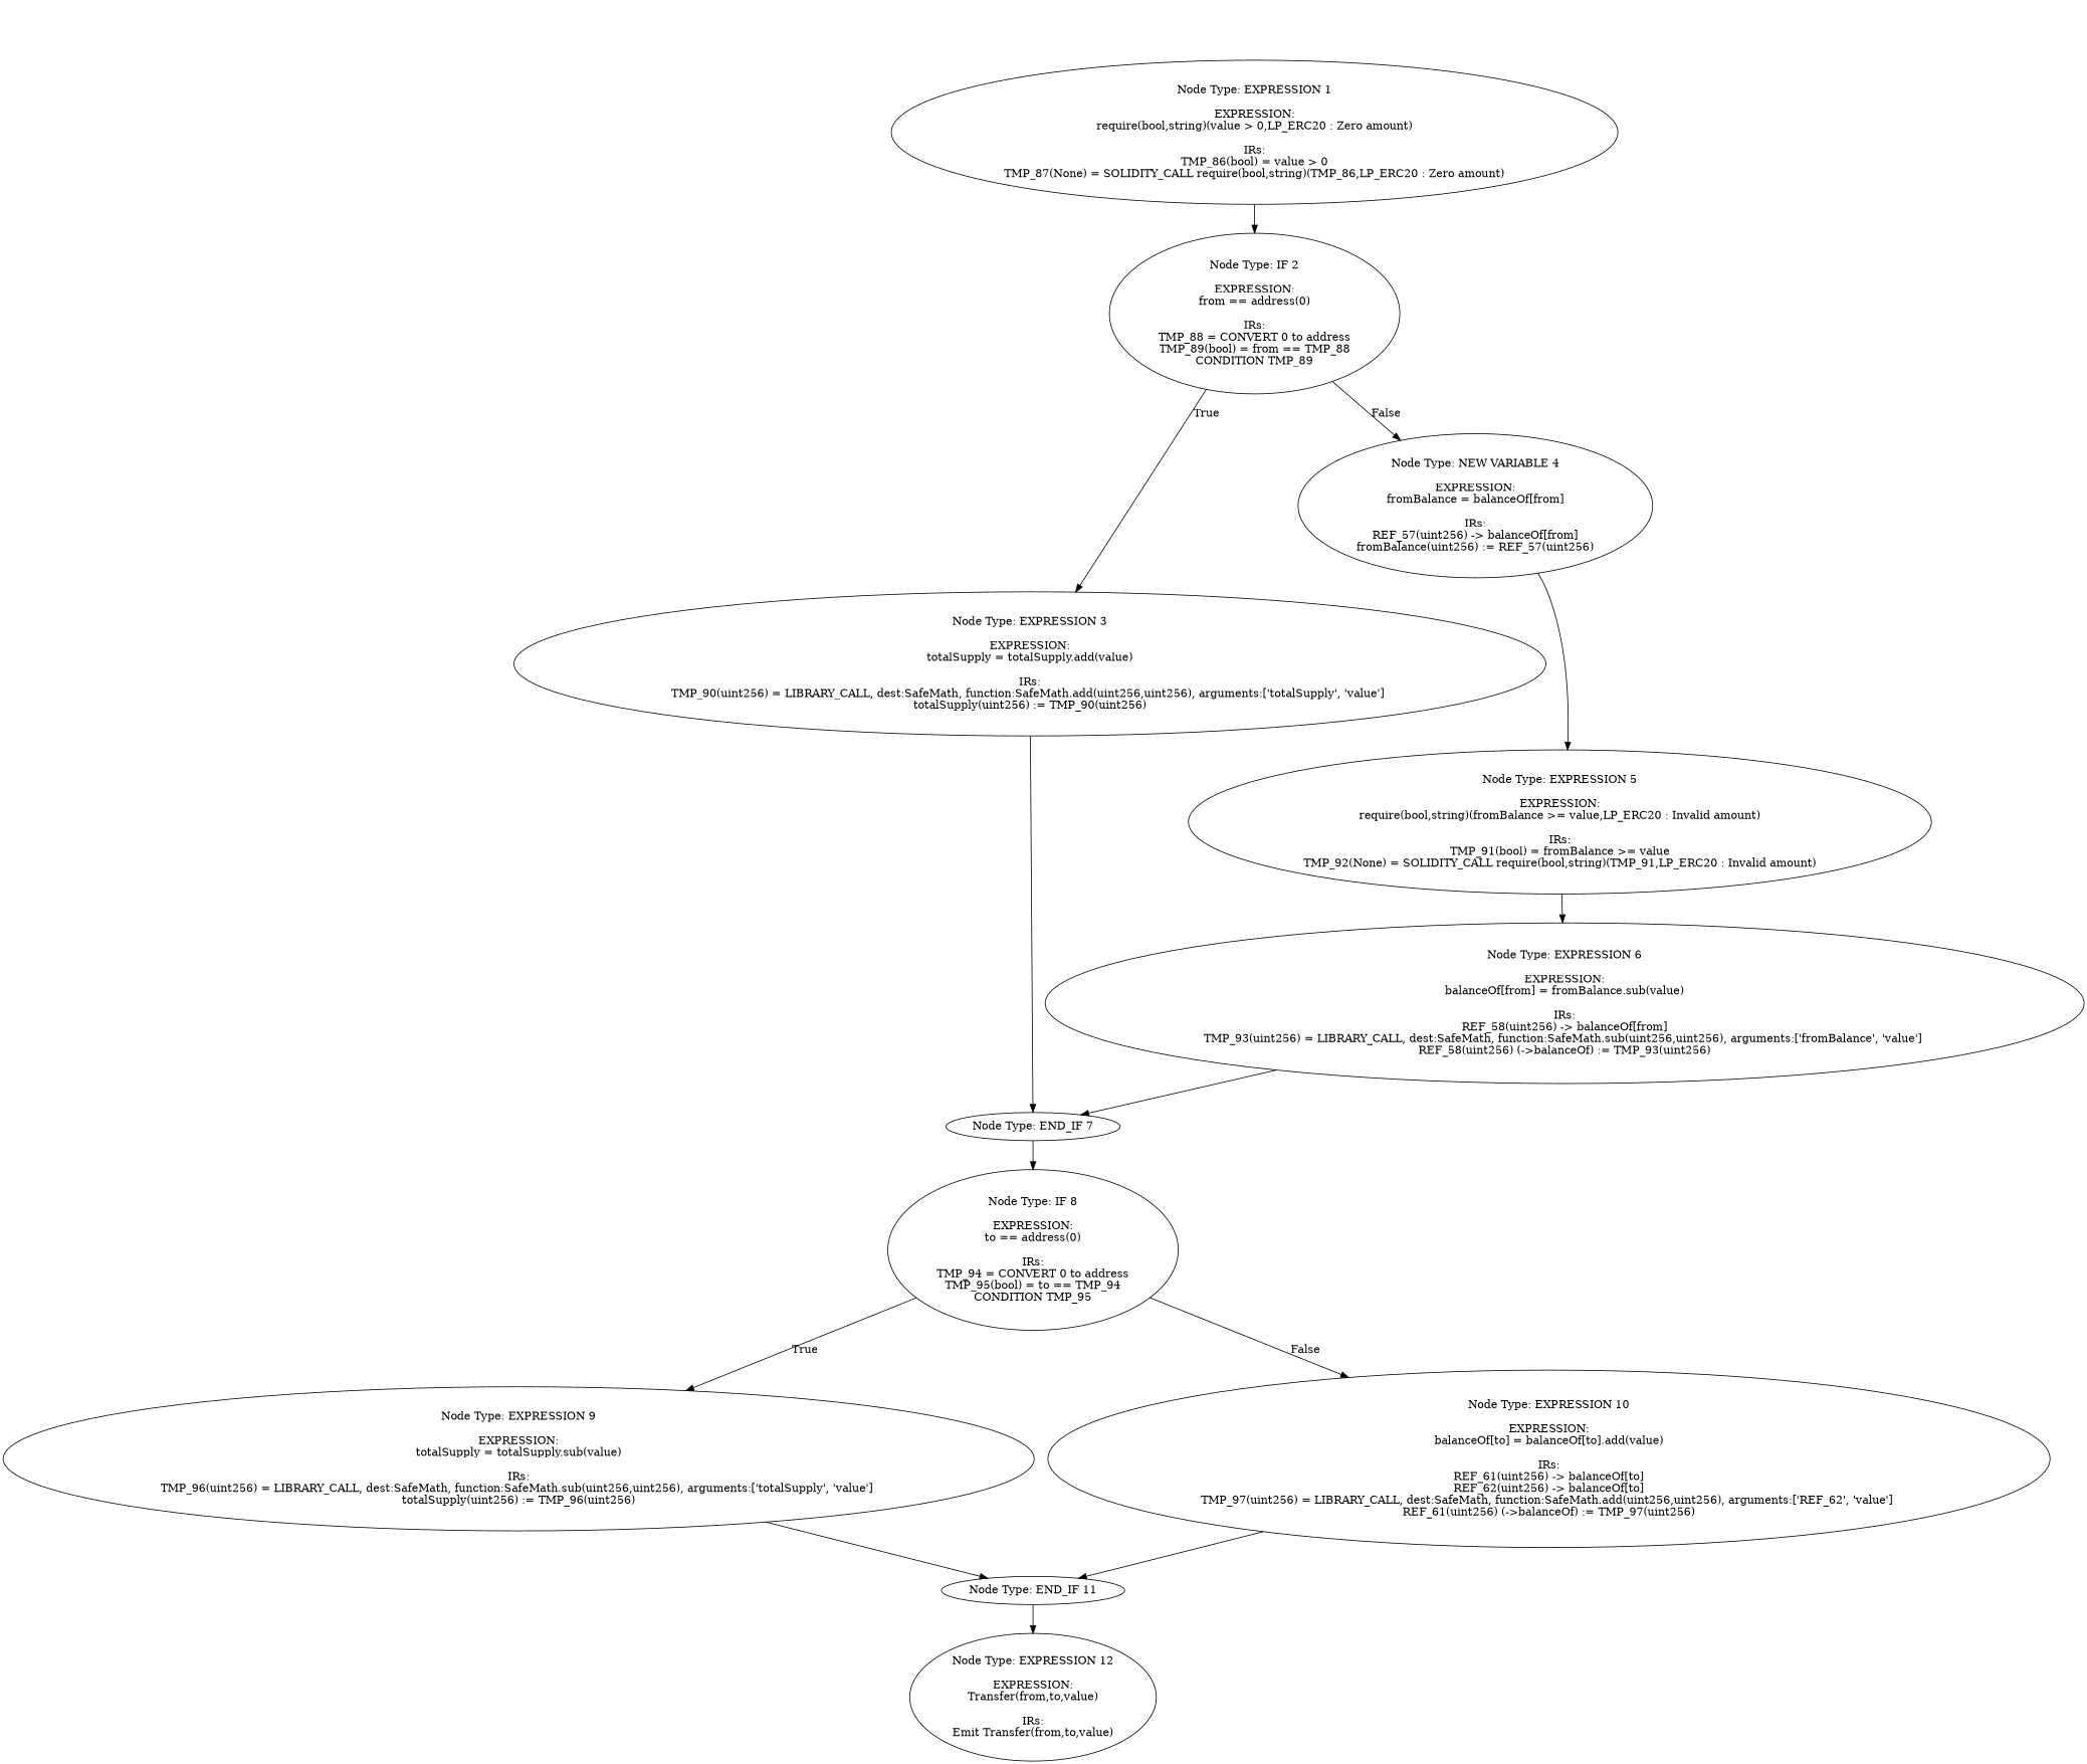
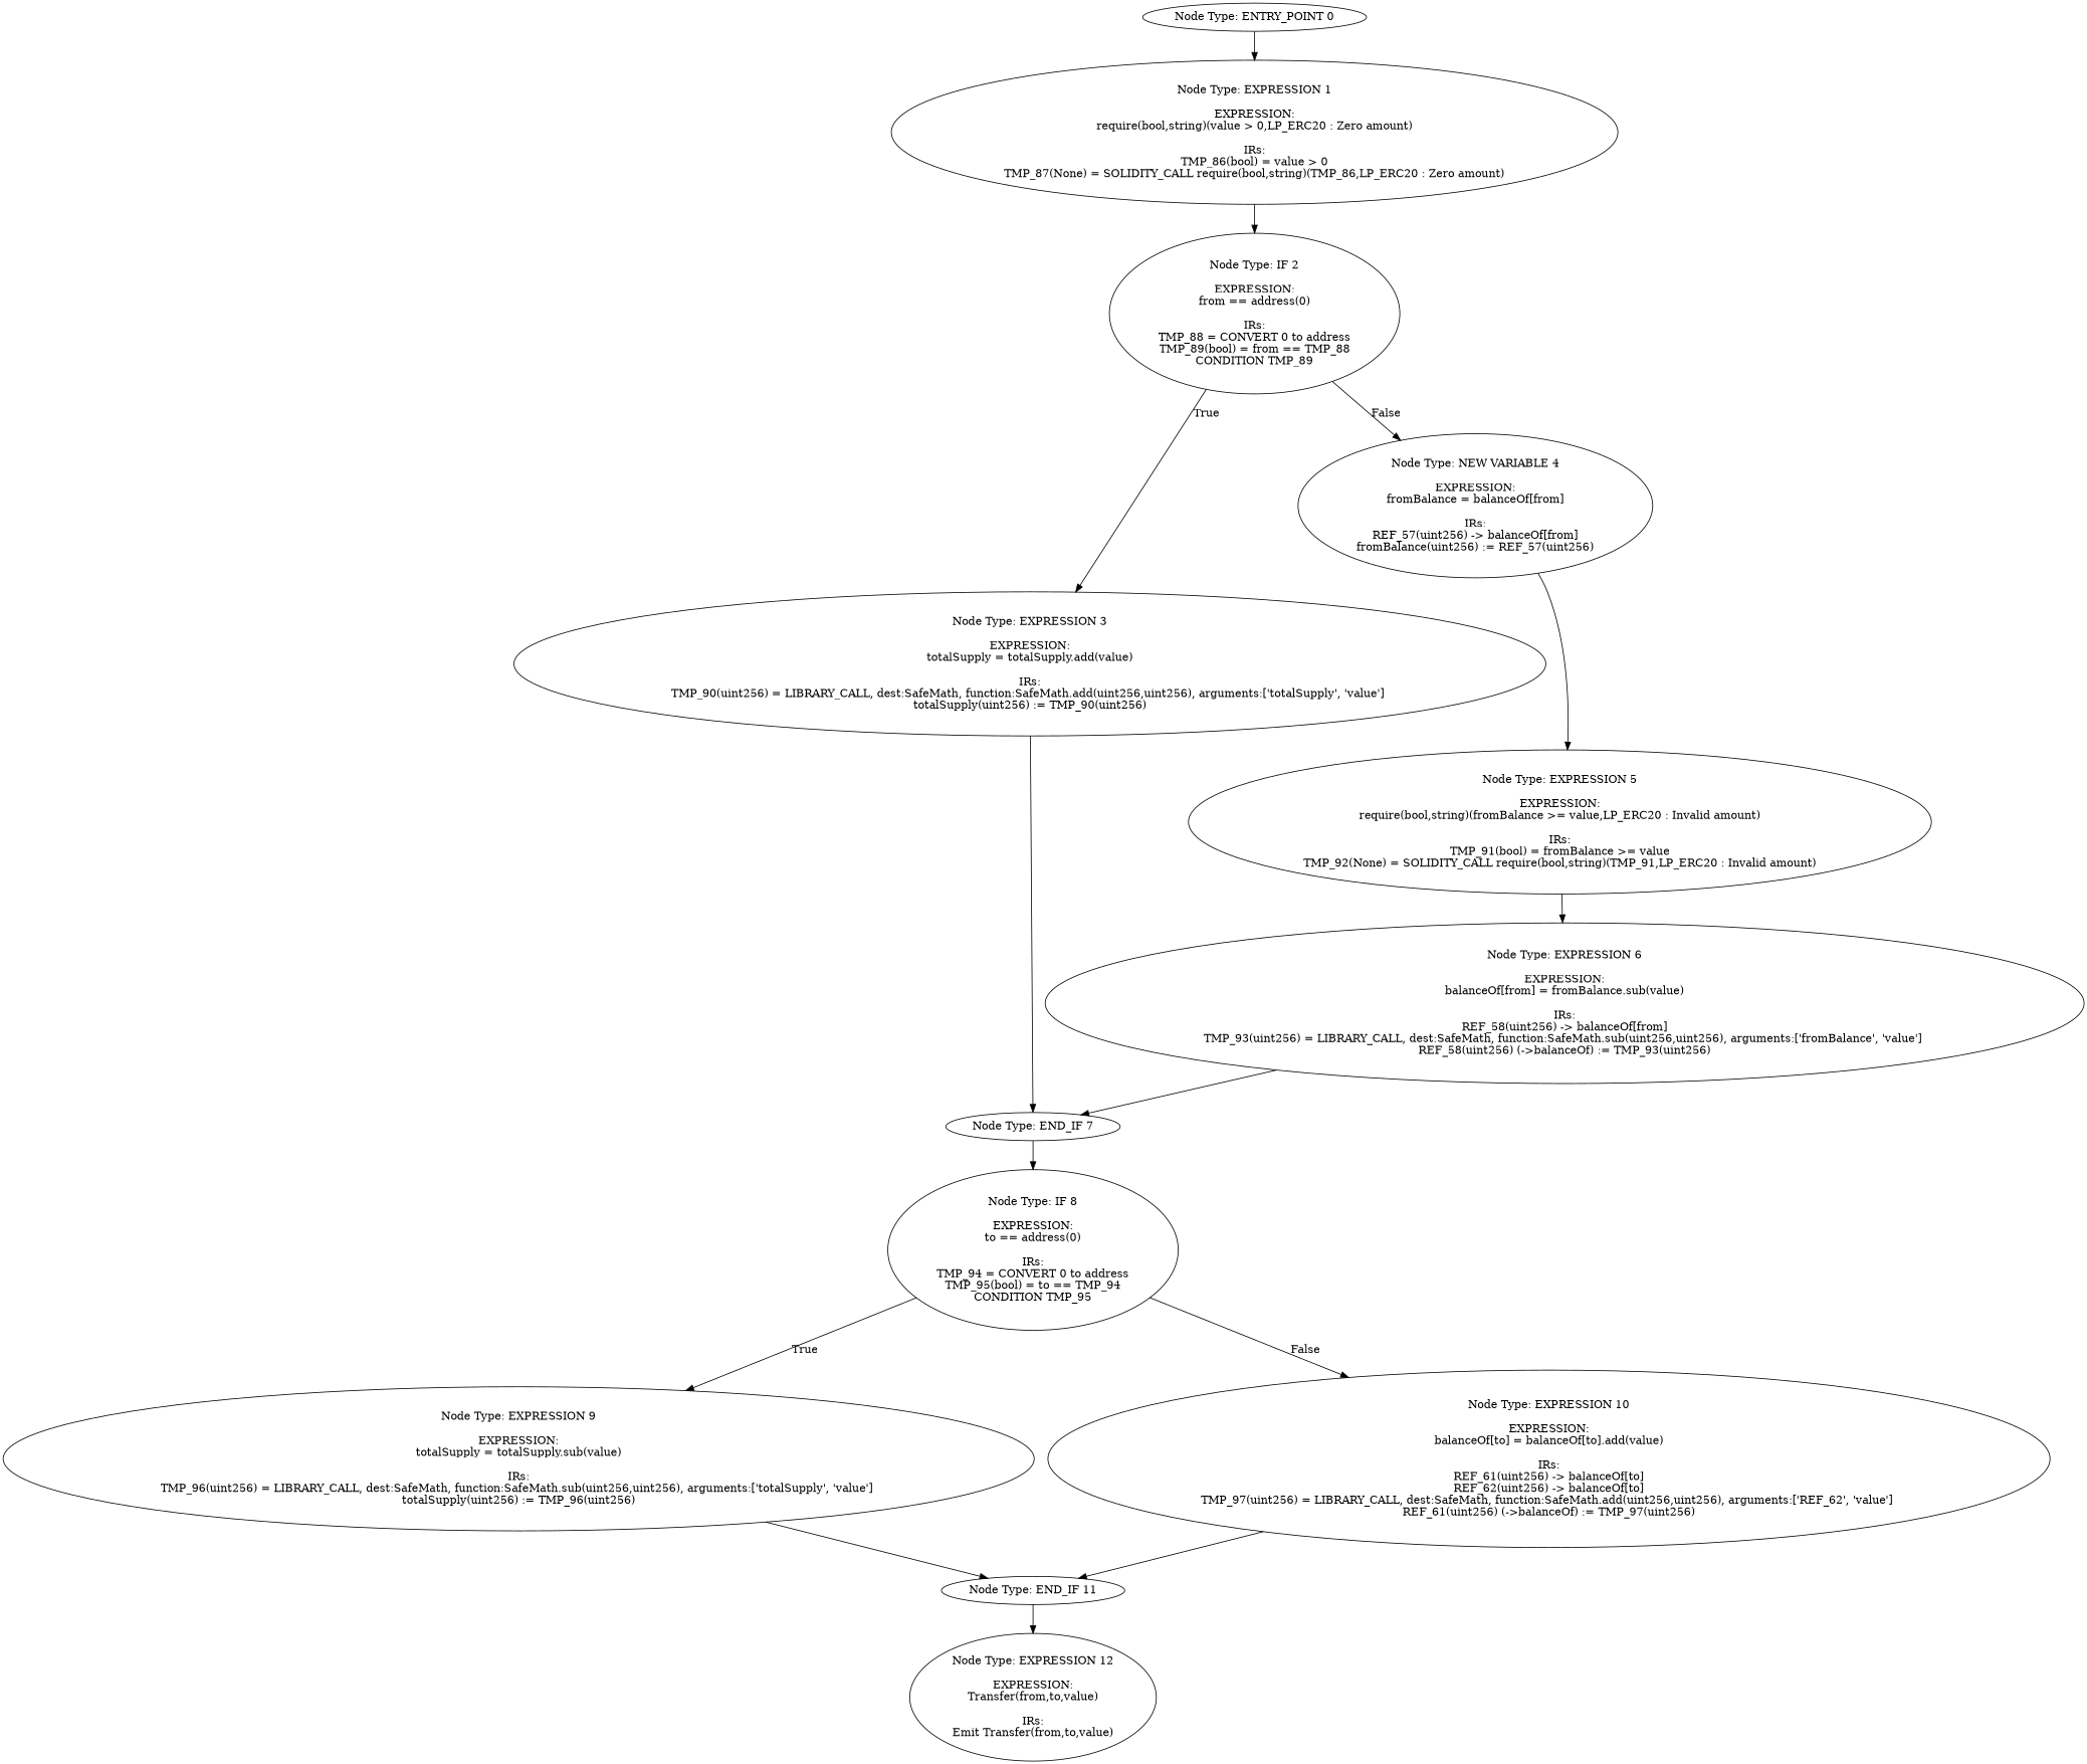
  digraph {
+   n1 [label="Node Type: ENTRY_POINT 0\n"]
    n2 [label="Node Type: EXPRESSION 1\n\nEXPRESSION:\nrequire(bool,string)(value > 0,LP_ERC20 : Zero amount)\n\nIRs:\nTMP_86(bool) = value > 0\nTMP_87(None) = SOLIDITY_CALL require(bool,string)(TMP_86,LP_ERC20 : Zero amount)"]
    n3 [label="Node Type: IF 2\n\nEXPRESSION:\nfrom == address(0)\n\nIRs:\nTMP_88 = CONVERT 0 to address\nTMP_89(bool) = from == TMP_88\nCONDITION TMP_89"]
    n4 [label="Node Type: EXPRESSION 3\n\nEXPRESSION:\ntotalSupply = totalSupply.add(value)\n\nIRs:\nTMP_90(uint256) = LIBRARY_CALL, dest:SafeMath, function:SafeMath.add(uint256,uint256), arguments:['totalSupply', 'value'] \ntotalSupply(uint256) := TMP_90(uint256)"]
    n5 [label="Node Type: NEW VARIABLE 4\n\nEXPRESSION:\nfromBalance = balanceOf[from]\n\nIRs:\nREF_57(uint256) -> balanceOf[from]\nfromBalance(uint256) := REF_57(uint256)"]
    n6 [label="Node Type: END_IF 7\n"]
    n7 [label="Node Type: EXPRESSION 5\n\nEXPRESSION:\nrequire(bool,string)(fromBalance >= value,LP_ERC20 : Invalid amount)\n\nIRs:\nTMP_91(bool) = fromBalance >= value\nTMP_92(None) = SOLIDITY_CALL require(bool,string)(TMP_91,LP_ERC20 : Invalid amount)"]
    n8 [label="Node Type: IF 8\n\nEXPRESSION:\nto == address(0)\n\nIRs:\nTMP_94 = CONVERT 0 to address\nTMP_95(bool) = to == TMP_94\nCONDITION TMP_95"]
    n9 [label="Node Type: EXPRESSION 6\n\nEXPRESSION:\nbalanceOf[from] = fromBalance.sub(value)\n\nIRs:\nREF_58(uint256) -> balanceOf[from]\nTMP_93(uint256) = LIBRARY_CALL, dest:SafeMath, function:SafeMath.sub(uint256,uint256), arguments:['fromBalance', 'value'] \nREF_58(uint256) (->balanceOf) := TMP_93(uint256)"]
    n10 [label="Node Type: EXPRESSION 9\n\nEXPRESSION:\ntotalSupply = totalSupply.sub(value)\n\nIRs:\nTMP_96(uint256) = LIBRARY_CALL, dest:SafeMath, function:SafeMath.sub(uint256,uint256), arguments:['totalSupply', 'value'] \ntotalSupply(uint256) := TMP_96(uint256)"]
    n11 [label="Node Type: EXPRESSION 10\n\nEXPRESSION:\nbalanceOf[to] = balanceOf[to].add(value)\n\nIRs:\nREF_61(uint256) -> balanceOf[to]\nREF_62(uint256) -> balanceOf[to]\nTMP_97(uint256) = LIBRARY_CALL, dest:SafeMath, function:SafeMath.add(uint256,uint256), arguments:['REF_62', 'value'] \nREF_61(uint256) (->balanceOf) := TMP_97(uint256)"]
    n12 [label="Node Type: END_IF 11\n"]
    n13 [label="Node Type: EXPRESSION 12\n\nEXPRESSION:\nTransfer(from,to,value)\n\nIRs:\nEmit Transfer(from,to,value)"]
+   n1 -> n2
    n2 -> n3
    n3 -> n4 [label=True]
    n3 -> n5 [label=False]
    n4 -> n6
    n5 -> n7
    n6 -> n8
    n7 -> n9
    n8 -> n10 [label=True]
    n8 -> n11 [label=False]
    n9 -> n6
    n10 -> n12
    n11 -> n12
    n12 -> n13
  }
